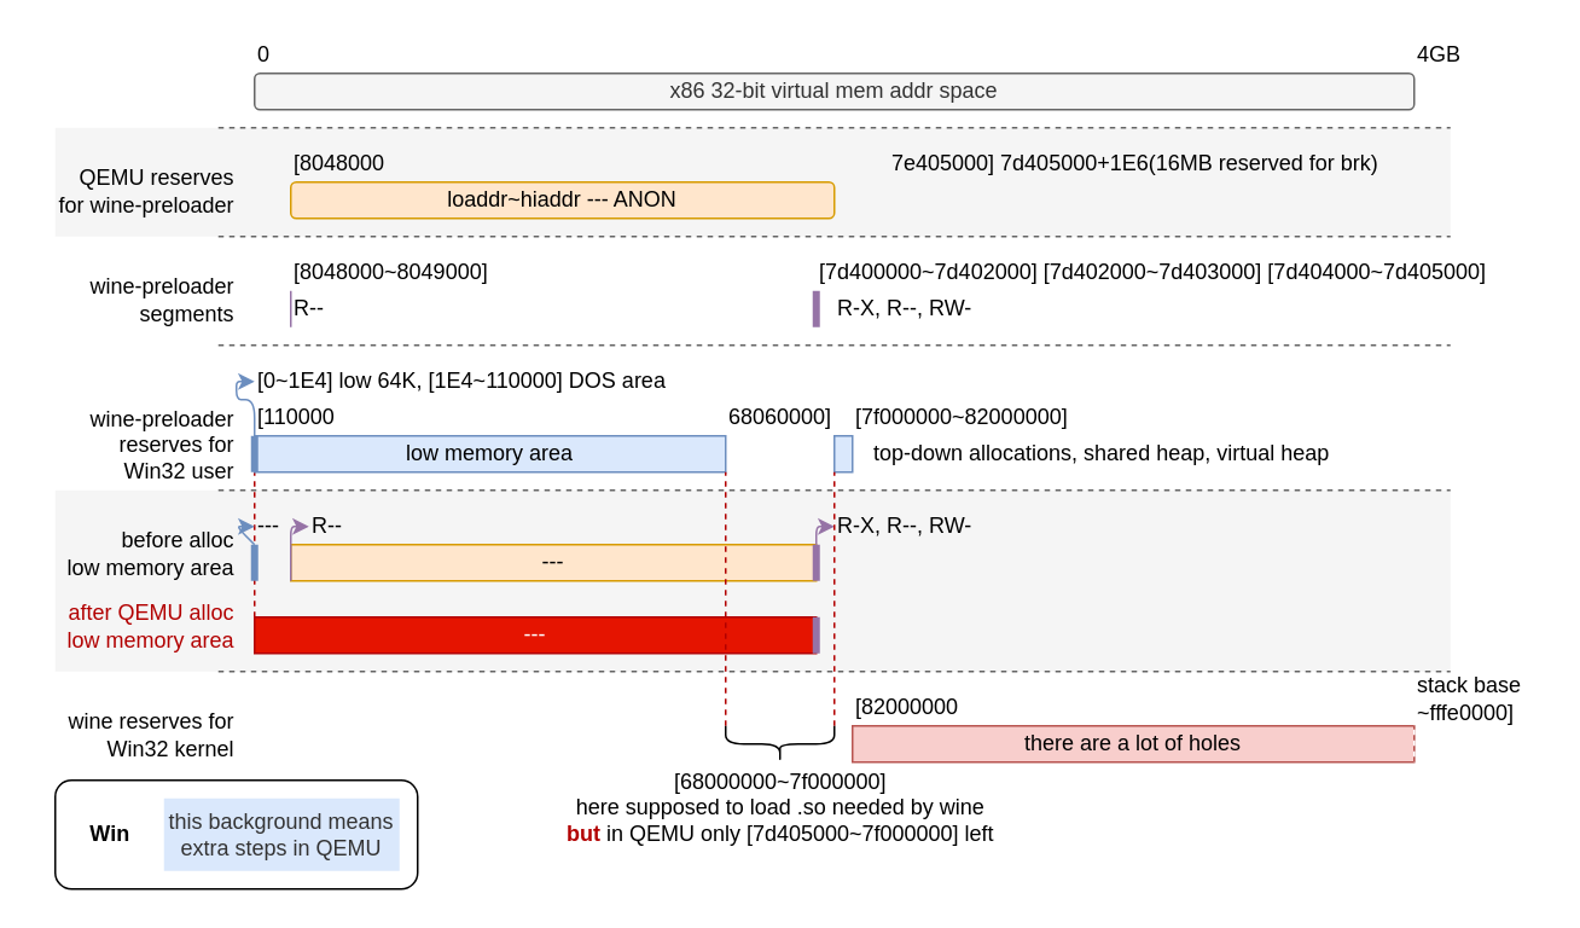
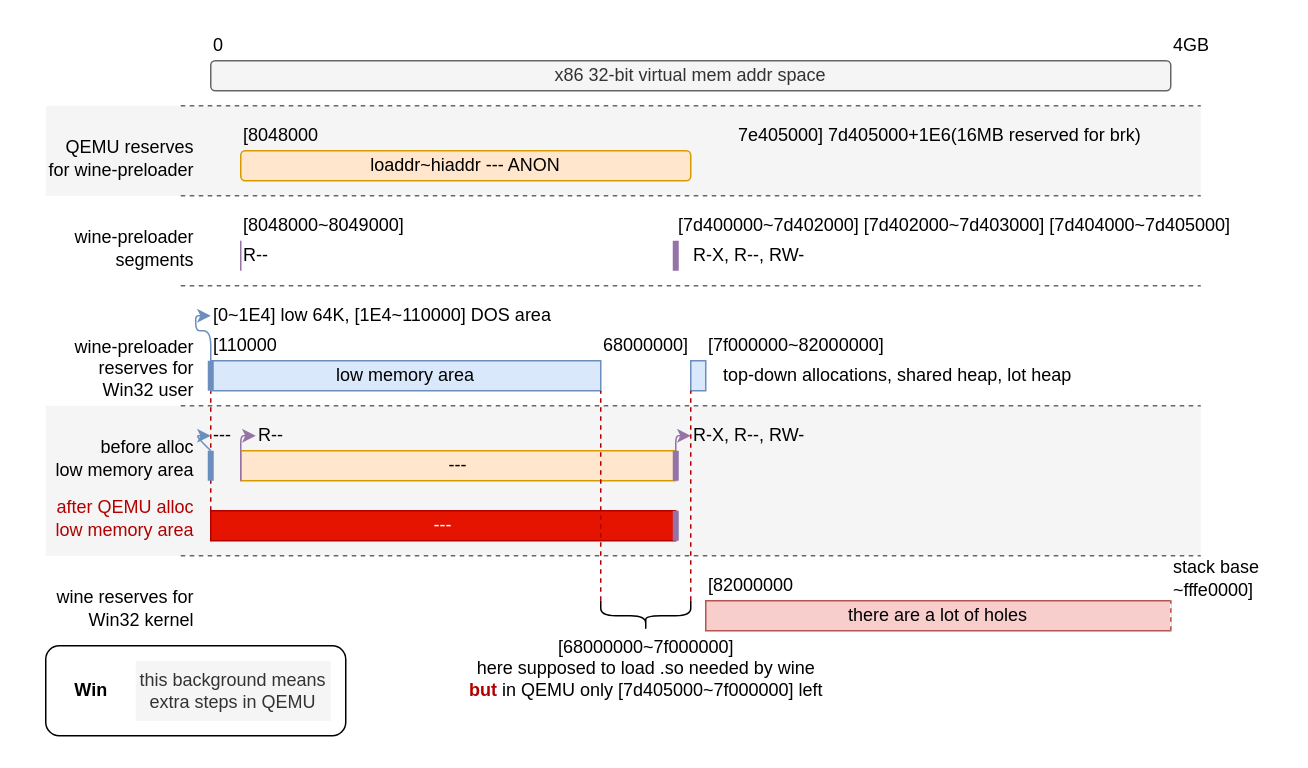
  <mxCell id="0" />
  <mxCell id="1" parent="0" />
  <mxCell id="2" value="" style="rounded=1;whiteSpace=wrap;html=1;strokeWidth=1;fillColor=none;" vertex="1" parent="1"><mxGeometry x="30" y="430" width="200" height="60" as="geometry" /></mxCell>
  <mxCell id="3" value="" style="rounded=0;whiteSpace=wrap;html=1;strokeWidth=1;fillColor=#f5f5f5;fontColor=#333333;strokeColor=none;" vertex="1" parent="1"><mxGeometry x="30" y="70" width="770" height="60" as="geometry" /></mxCell>
  <mxCell id="4" value="" style="rounded=0;whiteSpace=wrap;html=1;strokeWidth=1;fillColor=#f5f5f5;fontColor=#333333;strokeColor=none;" vertex="1" parent="1"><mxGeometry x="30" y="270" width="770" height="100" as="geometry" /></mxCell>
  <mxCell id="5" value="" style="endArrow=none;dashed=1;html=1;strokeWidth=1;fillColor=#e51400;strokeColor=#B20000;exitX=0;exitY=0;exitDx=0;exitDy=0;" edge="1" parent="1" source="52"><mxGeometry width="50" height="50" relative="1" as="geometry"><mxPoint x="150" y="460" as="sourcePoint" /><mxPoint x="140" y="260" as="targetPoint" /></mxGeometry></mxCell>
  <mxCell id="6" value="---" style="rounded=0;whiteSpace=wrap;html=1;fillColor=#ffe6cc;strokeColor=#d79b00;" parent="1" vertex="1"><mxGeometry x="160" y="300" width="290" height="20" as="geometry" /></mxCell>
  <mxCell id="7" value="low memory area" style="rounded=0;whiteSpace=wrap;html=1;fillColor=#dae8fc;strokeColor=#6c8ebf;" parent="1" vertex="1"><mxGeometry x="140" y="240" width="260" height="20" as="geometry" /></mxCell>
  <mxCell id="8" value="x86 32-bit virtual mem addr space" style="whiteSpace=wrap;html=1;fillColor=#f5f5f5;strokeColor=#666666;fontColor=#333333;rounded=1;" parent="1" vertex="1"><mxGeometry x="140" y="40" width="640" height="20" as="geometry" /></mxCell>
  <mxCell id="9" value="0" style="text;html=1;align=left;verticalAlign=middle;resizable=0;points=[];autosize=1;" parent="1" vertex="1"><mxGeometry x="140" y="20" width="20" height="20" as="geometry" /></mxCell>
  <mxCell id="10" value="4GB" style="text;html=1;align=left;verticalAlign=middle;resizable=0;points=[];autosize=1;" parent="1" vertex="1"><mxGeometry x="780" y="20" width="40" height="20" as="geometry" /></mxCell>
  <mxCell id="11" value="loaddr~hiaddr --- ANON" style="whiteSpace=wrap;html=1;fillColor=#ffe6cc;strokeColor=#d79b00;rounded=1;" parent="1" vertex="1"><mxGeometry x="160" y="100" width="300" height="20" as="geometry" /></mxCell>
  <mxCell id="12" value="" style="endArrow=none;html=1;fillColor=#e1d5e7;strokeColor=#9673a6;" parent="1" edge="1"><mxGeometry width="50" height="50" relative="1" as="geometry"><mxPoint x="160" y="180" as="sourcePoint" /><mxPoint x="160" y="160" as="targetPoint" /></mxGeometry></mxCell>
  <mxCell id="13" value="[8048000~8049000]" style="text;html=1;align=left;verticalAlign=middle;resizable=0;points=[];autosize=1;" parent="1" vertex="1"><mxGeometry x="160" y="140" width="120" height="20" as="geometry" /></mxCell>
  <mxCell id="14" value="" style="endArrow=none;html=1;fillColor=#e1d5e7;strokeColor=#9673a6;strokeWidth=4;" parent="1" edge="1"><mxGeometry width="50" height="50" relative="1" as="geometry"><mxPoint x="450" y="180" as="sourcePoint" /><mxPoint x="450" y="160" as="targetPoint" /></mxGeometry></mxCell>
  <mxCell id="15" value="[7d400000~7d402000] [7d402000~7d403000] [7d404000~7d405000]" style="text;html=1;align=left;verticalAlign=middle;resizable=0;points=[];autosize=1;" parent="1" vertex="1"><mxGeometry x="450" y="140" width="380" height="20" as="geometry" /></mxCell>
  <mxCell id="16" value="R--" style="text;html=1;align=left;verticalAlign=middle;resizable=0;points=[];autosize=1;" parent="1" vertex="1"><mxGeometry x="160" y="160" width="30" height="20" as="geometry" /></mxCell>
  <mxCell id="17" value="R-X, R--, RW-" style="text;html=1;align=left;verticalAlign=middle;resizable=0;points=[];autosize=1;" parent="1" vertex="1"><mxGeometry x="460" y="160" width="90" height="20" as="geometry" /></mxCell>
  <mxCell id="18" value="wine-preloader&lt;br&gt;segments" style="text;html=1;align=right;verticalAlign=middle;resizable=0;points=[];autosize=1;" parent="1" vertex="1"><mxGeometry x="40" y="150" width="90" height="30" as="geometry" /></mxCell>
  <mxCell id="19" value="QEMU reserves&lt;br&gt;for wine-preloader" style="text;html=1;align=right;verticalAlign=middle;resizable=0;points=[];autosize=1;" parent="1" vertex="1"><mxGeometry y="90" width="110" height="30" as="geometry" x="20" /></mxCell>
  <mxCell id="20" value="[8048000" style="text;html=1;align=left;verticalAlign=middle;resizable=0;points=[];autosize=1;" parent="1" vertex="1"><mxGeometry x="160" y="80" width="70" height="20" as="geometry" /></mxCell>
  <mxCell id="21" value="7e405000] 7d405000+1E6(16MB reserved for brk)" style="text;html=1;align=left;verticalAlign=middle;resizable=0;points=[];autosize=1;" parent="1" vertex="1"><mxGeometry x="490" y="80" width="280" height="20" as="geometry" /></mxCell>
  <mxCell id="22" value="&lt;font style=&quot;font-size: 12px&quot;&gt;wine-preloader&lt;br&gt;reserves for&lt;br&gt;Win32 user&lt;/font&gt;" style="text;html=1;align=right;verticalAlign=middle;resizable=0;points=[];autosize=1;" parent="1" vertex="1"><mxGeometry x="40" y="220" width="90" height="50" as="geometry" /></mxCell>
  <mxCell id="23" value="" style="endArrow=none;html=1;strokeWidth=4;fillColor=#dae8fc;strokeColor=#6c8ebf;" parent="1" edge="1"><mxGeometry width="50" height="50" relative="1" as="geometry"><mxPoint x="140" y="260" as="sourcePoint" /><mxPoint x="140" y="240" as="targetPoint" /></mxGeometry></mxCell>
  <mxCell id="24" value="[0~1E4] low 64K, [1E4~110000] DOS area" style="text;html=1;align=left;verticalAlign=middle;resizable=0;points=[];autosize=1;" parent="1" vertex="1"><mxGeometry x="140" y="200" width="240" height="20" as="geometry" /></mxCell>
- <mxCell id="25" value="68060000]" style="text;html=1;align=left;verticalAlign=middle;resizable=0;points=[];autosize=1;" parent="1" vertex="1"><mxGeometry x="400" y="220" width="70" height="20" as="geometry" /></mxCell>
+ <mxCell id="25" value="68000000]" style="text;html=1;align=left;verticalAlign=middle;resizable=0;points=[];autosize=1;" parent="1" vertex="1"><mxGeometry x="400" y="220" width="70" height="20" as="geometry" /></mxCell>
  <mxCell id="26" value="wine reserves for&lt;br&gt;Win32 kernel" style="text;html=1;align=right;verticalAlign=middle;resizable=0;points=[];autosize=1;" parent="1" vertex="1"><mxGeometry y="390" width="110" height="30" as="geometry" x="20" /></mxCell>
  <mxCell id="27" value="there are a lot of holes" style="rounded=0;whiteSpace=wrap;html=1;fillColor=#f8cecc;strokeColor=#b85450;" parent="1" vertex="1"><mxGeometry x="470" y="400" width="310" height="20" as="geometry" /></mxCell>
  <mxCell id="28" value="" style="endArrow=classic;html=1;strokeWidth=1;fillColor=#dae8fc;strokeColor=#6c8ebf;" parent="1" edge="1"><mxGeometry width="50" height="50" relative="1" as="geometry"><mxPoint x="140" y="240" as="sourcePoint" /><mxPoint x="140" y="210" as="targetPoint" /><Array as="points"><mxPoint x="140" y="220" /><mxPoint x="130" y="220" /><mxPoint x="130" y="210" /></Array></mxGeometry></mxCell>
  <mxCell id="29" value="[110000" style="text;html=1;align=left;verticalAlign=middle;resizable=0;points=[];autosize=1;" parent="1" vertex="1"><mxGeometry x="140" y="220" width="60" height="20" as="geometry" /></mxCell>
  <mxCell id="30" value="" style="endArrow=none;html=1;strokeWidth=1;strokeColor=#FFFFFF;" parent="1" edge="1"><mxGeometry width="50" height="50" relative="1" as="geometry"><mxPoint x="780" y="420" as="sourcePoint" /><mxPoint x="780" y="400" as="targetPoint" /></mxGeometry></mxCell>
  <mxCell id="31" value="" style="endArrow=none;dashed=1;html=1;strokeWidth=1;fillColor=#f8cecc;strokeColor=#b85450;" parent="1" edge="1"><mxGeometry width="50" height="50" relative="1" as="geometry"><mxPoint x="780" y="420" as="sourcePoint" /><mxPoint x="780" y="400" as="targetPoint" /></mxGeometry></mxCell>
  <mxCell id="32" value="[82000000" style="text;html=1;align=left;verticalAlign=middle;resizable=0;points=[];autosize=1;" parent="1" vertex="1"><mxGeometry x="470" y="380" width="70" height="20" as="geometry" /></mxCell>
  <mxCell id="33" value="stack base&lt;br&gt;~fffe0000]" style="text;html=1;align=left;verticalAlign=middle;resizable=0;points=[];autosize=1;" parent="1" vertex="1"><mxGeometry x="780" y="370" width="70" height="30" as="geometry" /></mxCell>
  <mxCell id="34" value="" style="rounded=0;whiteSpace=wrap;html=1;fillColor=#dae8fc;strokeColor=#6c8ebf;" parent="1" vertex="1"><mxGeometry x="460" y="240" width="10" height="20" as="geometry" /></mxCell>
  <mxCell id="35" value="[7f000000~82000000]" style="text;html=1;align=left;verticalAlign=middle;resizable=0;points=[];autosize=1;" parent="1" vertex="1"><mxGeometry x="470" y="220" width="130" height="20" as="geometry" /></mxCell>
- <mxCell id="36" value="top-down allocations, shared heap, virtual heap" style="text;html=1;align=left;verticalAlign=middle;resizable=0;points=[];autosize=1;" parent="1" vertex="1"><mxGeometry x="480" y="240" width="270" height="20" as="geometry" /></mxCell>
+ <mxCell id="36" value="top-down allocations, shared heap, lot heap" style="text;html=1;align=left;verticalAlign=middle;resizable=0;points=[];autosize=1;" parent="1" vertex="1"><mxGeometry x="480" y="240" width="270" height="20" as="geometry" /></mxCell>
  <mxCell id="37" value="" style="endArrow=none;dashed=1;html=1;strokeWidth=1;fillColor=#f5f5f5;strokeColor=#666666;" parent="1" edge="1"><mxGeometry width="50" height="50" relative="1" as="geometry"><mxPoint x="120" y="70" as="sourcePoint" /><mxPoint x="800" y="70" as="targetPoint" /></mxGeometry></mxCell>
  <mxCell id="38" value="" style="endArrow=none;dashed=1;html=1;strokeWidth=1;fillColor=#f5f5f5;strokeColor=#666666;" parent="1" edge="1"><mxGeometry width="50" height="50" relative="1" as="geometry"><mxPoint x="120" y="130" as="sourcePoint" /><mxPoint x="800" y="130" as="targetPoint" /></mxGeometry></mxCell>
  <mxCell id="39" value="" style="endArrow=none;dashed=1;html=1;strokeWidth=1;fillColor=#f5f5f5;strokeColor=#666666;" parent="1" edge="1"><mxGeometry width="50" height="50" relative="1" as="geometry"><mxPoint x="120" y="190" as="sourcePoint" /><mxPoint x="800" y="190" as="targetPoint" /></mxGeometry></mxCell>
  <mxCell id="40" value="" style="endArrow=none;dashed=1;html=1;strokeWidth=1;fillColor=#f5f5f5;strokeColor=#666666;" parent="1" edge="1"><mxGeometry width="50" height="50" relative="1" as="geometry"><mxPoint x="120" y="370" as="sourcePoint" /><mxPoint x="800" y="370" as="targetPoint" /></mxGeometry></mxCell>
  <mxCell id="41" value="" style="endArrow=none;html=1;strokeWidth=4;fillColor=#dae8fc;strokeColor=#6c8ebf;" parent="1" edge="1"><mxGeometry width="50" height="50" relative="1" as="geometry"><mxPoint x="140" y="320" as="sourcePoint" /><mxPoint x="140" y="300" as="targetPoint" /></mxGeometry></mxCell>
  <mxCell id="42" value="" style="endArrow=none;html=1;fillColor=#e1d5e7;strokeColor=#9673a6;" parent="1" edge="1"><mxGeometry width="50" height="50" relative="1" as="geometry"><mxPoint x="160" y="320" as="sourcePoint" /><mxPoint x="160" y="300" as="targetPoint" /></mxGeometry></mxCell>
  <mxCell id="43" value="" style="endArrow=none;html=1;fillColor=#e1d5e7;strokeColor=#9673a6;strokeWidth=4;" parent="1" edge="1"><mxGeometry width="50" height="50" relative="1" as="geometry"><mxPoint x="450" y="320" as="sourcePoint" /><mxPoint x="450" y="300" as="targetPoint" /></mxGeometry></mxCell>
  <mxCell id="44" value="R--" style="text;html=1;align=left;verticalAlign=middle;resizable=0;points=[];autosize=1;" parent="1" vertex="1"><mxGeometry x="170" y="280" width="30" height="20" as="geometry" /></mxCell>
  <mxCell id="45" value="---" style="text;html=1;align=left;verticalAlign=middle;resizable=0;points=[];autosize=1;" parent="1" vertex="1"><mxGeometry x="140" y="280" width="30" height="20" as="geometry" /></mxCell>
  <mxCell id="46" value="R-X, R--, RW-" style="text;html=1;align=left;verticalAlign=middle;resizable=0;points=[];autosize=1;" parent="1" vertex="1"><mxGeometry x="460" y="280" width="90" height="20" as="geometry" /></mxCell>
  <mxCell id="47" value="" style="endArrow=classic;html=1;strokeColor=#9673a6;strokeWidth=1;fillColor=#e1d5e7;" parent="1" edge="1"><mxGeometry width="50" height="50" relative="1" as="geometry"><mxPoint x="160" y="300" as="sourcePoint" /><mxPoint x="170" y="290" as="targetPoint" /><Array as="points"><mxPoint x="160" y="290" /></Array></mxGeometry></mxCell>
  <mxCell id="48" value="" style="endArrow=classic;html=1;strokeColor=#6c8ebf;strokeWidth=1;fillColor=#dae8fc;" parent="1" edge="1"><mxGeometry width="50" height="50" relative="1" as="geometry"><mxPoint x="140" y="300" as="sourcePoint" /><mxPoint x="140" y="290" as="targetPoint" /><Array as="points"><mxPoint x="130" y="290" /></Array></mxGeometry></mxCell>
  <mxCell id="49" value="" style="endArrow=classic;html=1;strokeColor=#9673a6;strokeWidth=1;fillColor=#e1d5e7;" parent="1" edge="1"><mxGeometry width="50" height="50" relative="1" as="geometry"><mxPoint x="450" y="300" as="sourcePoint" /><mxPoint x="460" y="290" as="targetPoint" /><Array as="points"><mxPoint x="450" y="290" /></Array></mxGeometry></mxCell>
  <mxCell id="50" value="&lt;div&gt;&lt;span&gt;before alloc&lt;/span&gt;&lt;/div&gt;&lt;div&gt;&lt;span&gt;&lt;/span&gt;&lt;span&gt;low&amp;nbsp;&lt;/span&gt;&lt;span&gt;memory area&lt;/span&gt;&lt;/div&gt;" style="text;html=1;align=right;verticalAlign=middle;resizable=0;points=[];autosize=1;" parent="1" vertex="1"><mxGeometry y="290" width="110" height="30" as="geometry" x="20" /></mxCell>
  <mxCell id="51" value="&lt;div&gt;&lt;span&gt;&lt;font color=&quot;#b20000&quot;&gt;after QEMU alloc&lt;/font&gt;&lt;/span&gt;&lt;/div&gt;&lt;div&gt;&lt;font color=&quot;#b20000&quot;&gt;&lt;span&gt;low&amp;nbsp;&lt;/span&gt;&lt;span&gt;memory area&lt;/span&gt;&lt;/font&gt;&lt;/div&gt;" style="text;html=1;align=right;verticalAlign=middle;resizable=0;points=[];autosize=1;" parent="1" vertex="1"><mxGeometry y="330" width="110" height="30" as="geometry" x="20" /></mxCell>
  <mxCell id="52" value="---" style="rounded=0;whiteSpace=wrap;html=1;fillColor=#e51400;strokeColor=#B20000;fontColor=#ffffff;" parent="1" vertex="1"><mxGeometry x="140" y="340" width="310" height="20" as="geometry" /></mxCell>
  <mxCell id="53" value="" style="endArrow=none;html=1;fillColor=#e1d5e7;strokeColor=#9673a6;strokeWidth=4;exitX=1;exitY=1;exitDx=0;exitDy=0;entryX=1;entryY=0;entryDx=0;entryDy=0;" parent="1" source="52" target="52" edge="1"><mxGeometry width="50" height="50" relative="1" as="geometry"><mxPoint x="470" y="330" as="sourcePoint" /><mxPoint x="470" y="310" as="targetPoint" /></mxGeometry></mxCell>
  <mxCell id="54" value="" style="endArrow=none;dashed=1;html=1;strokeWidth=1;fillColor=#e51400;strokeColor=#B20000;exitX=1;exitY=0;exitDx=0;exitDy=0;exitPerimeter=0;" edge="1" parent="1" source="56"><mxGeometry width="50" height="50" relative="1" as="geometry"><mxPoint x="400" y="420" as="sourcePoint" /><mxPoint x="400" y="260" as="targetPoint" /></mxGeometry></mxCell>
  <mxCell id="55" value="" style="endArrow=none;dashed=1;html=1;strokeWidth=1;fillColor=#e51400;strokeColor=#B20000;exitX=1;exitY=1;exitDx=0;exitDy=0;exitPerimeter=0;entryX=0;entryY=1;entryDx=0;entryDy=0;" edge="1" parent="1" source="56" target="34"><mxGeometry width="50" height="50" relative="1" as="geometry"><mxPoint x="460" y="340" as="sourcePoint" /><mxPoint x="540" y="320" as="targetPoint" /><Array as="points" /></mxGeometry></mxCell>
  <mxCell id="56" value="" style="shape=curlyBracket;whiteSpace=wrap;html=1;rounded=1;rotation=-90;strokeWidth=1;" vertex="1" parent="1"><mxGeometry x="420" y="380" width="20" height="60" as="geometry" /></mxCell>
  <mxCell id="57" value="[68000000~7f000000]&lt;br&gt;here supposed to load .so needed by wine&lt;br&gt;&lt;b&gt;&lt;font color=&quot;#b20000&quot;&gt;but&lt;/font&gt;&lt;/b&gt; in QEMU only [7d405000~7f000000] left" style="text;html=1;align=center;verticalAlign=middle;resizable=0;points=[];autosize=1;" vertex="1" parent="1"><mxGeometry x="305" y="420" width="250" height="50" as="geometry" /></mxCell>
  <mxCell id="58" value="" style="endArrow=none;dashed=1;html=1;strokeWidth=1;fillColor=#f5f5f5;strokeColor=#666666;" edge="1" parent="1"><mxGeometry width="50" height="50" relative="1" as="geometry"><mxPoint x="120" y="270" as="sourcePoint" /><mxPoint x="800" y="270" as="targetPoint" /></mxGeometry></mxCell>
  <mxCell id="59" value="&lt;b&gt;Win&lt;/b&gt;" style="text;html=1;align=center;verticalAlign=middle;resizable=0;points=[];autosize=1;" vertex="1" parent="1"><mxGeometry x="30" y="450" width="60" height="20" as="geometry" /></mxCell>
- <mxCell id="60" value="this background means extra steps in QEMU" style="rounded=0;whiteSpace=wrap;html=1;strokeWidth=1;fillColor=#dae8fc;fontColor=#333333;strokeColor=none;" vertex="1" parent="1"><mxGeometry x="90" y="440" width="130" height="40" as="geometry" /></mxCell>
+ <mxCell id="60" value="this background means extra steps in QEMU" style="rounded=0;whiteSpace=wrap;html=1;strokeWidth=1;fillColor=#f5f5f5;fontColor=#333333;strokeColor=none;" vertex="1" parent="1"><mxGeometry x="90" y="440" width="130" height="40" as="geometry" /></mxCell>
